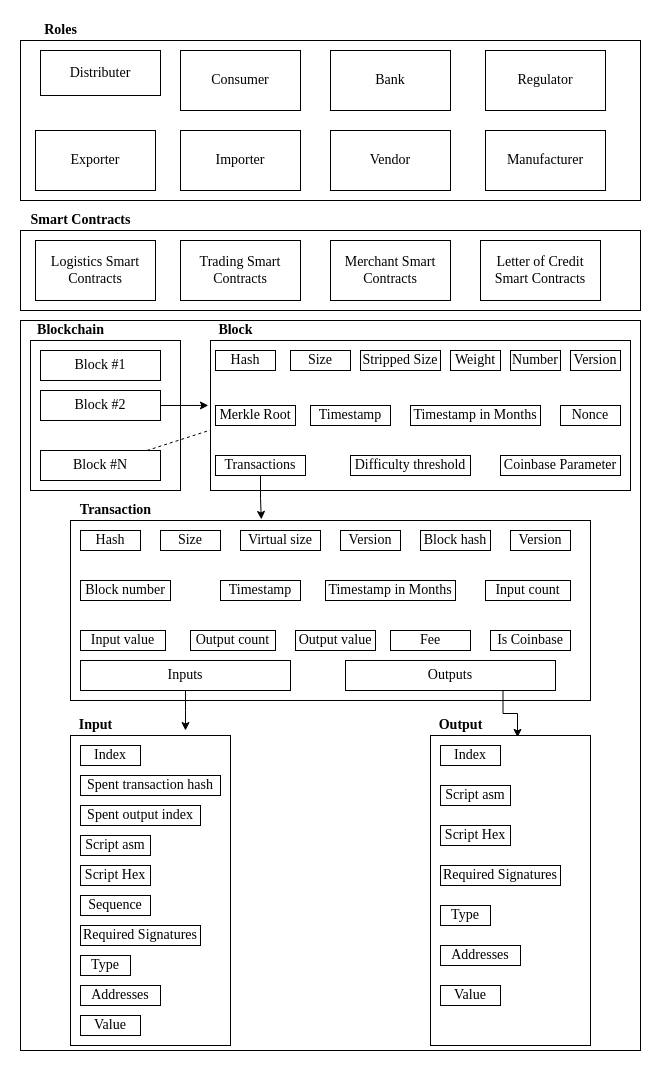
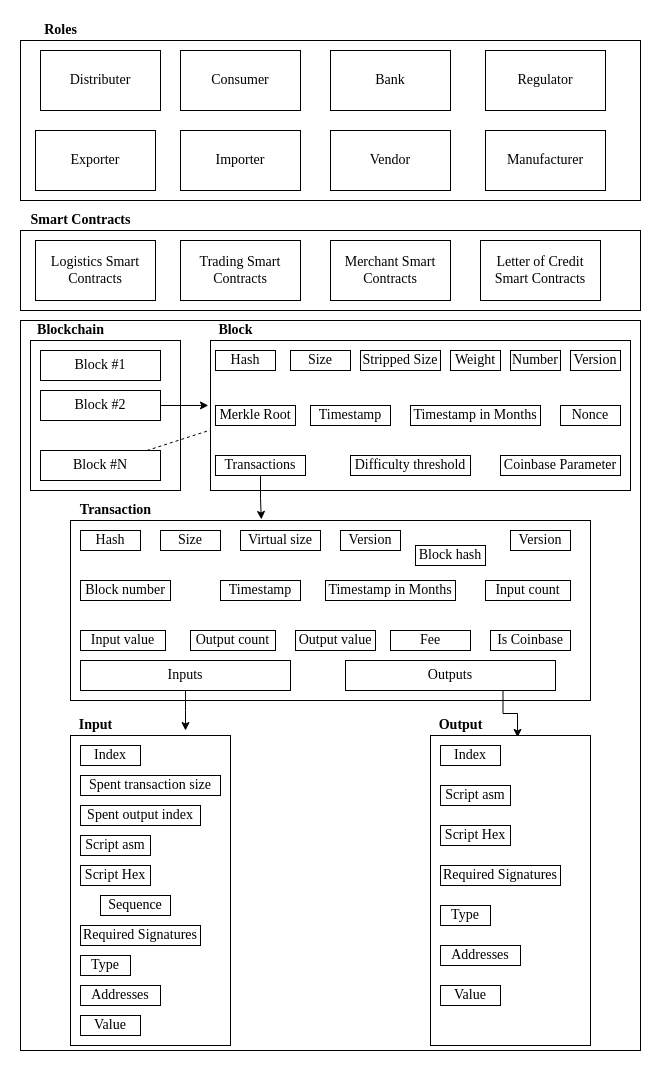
  <mxCell id="0" />
  <mxCell id="1" parent="0" />
  <mxCell id="2" value="" style="rounded=0;whiteSpace=wrap;html=1;fontFamily=Times New Roman;fontSize=14;" vertex="1" parent="1"><mxGeometry x="20" y="230" width="620" height="80" as="geometry" /></mxCell>
  <mxCell id="3" value="" style="rounded=0;whiteSpace=wrap;html=1;fontFamily=Times New Roman;fontSize=14;" vertex="1" parent="1"><mxGeometry x="20" y="320" width="620" height="730" as="geometry" /></mxCell>
  <mxCell id="4" value="" style="rounded=0;whiteSpace=wrap;html=1;fontFamily=Times New Roman;fontSize=14;" parent="1" vertex="1"><mxGeometry x="70" y="735" width="160" height="310" as="geometry" /></mxCell>
  <mxCell id="5" value="" style="whiteSpace=wrap;html=1;aspect=fixed;fontFamily=Times New Roman;fontSize=14;" parent="1" vertex="1"><mxGeometry x="30" y="340" width="150" height="150" as="geometry" /></mxCell>
  <mxCell id="6" value="Block #1" style="rounded=0;whiteSpace=wrap;html=1;fontFamily=Times New Roman;fontSize=14;" parent="1" vertex="1"><mxGeometry x="40" y="350" width="120" height="30" as="geometry" /></mxCell>
  <mxCell id="7" style="edgeStyle=orthogonalEdgeStyle;rounded=0;orthogonalLoop=1;jettySize=auto;html=1;exitX=1;exitY=0.5;exitDx=0;exitDy=0;entryX=-0.005;entryY=0.433;entryDx=0;entryDy=0;entryPerimeter=0;fontFamily=Times New Roman;fontSize=14;" parent="1" source="8" target="11" edge="1"><mxGeometry relative="1" as="geometry" /></mxCell>
  <mxCell id="8" value="Block #2" style="rounded=0;whiteSpace=wrap;html=1;fontFamily=Times New Roman;fontSize=14;" parent="1" vertex="1"><mxGeometry x="40" y="390" width="120" height="30" as="geometry" /></mxCell>
  <mxCell id="9" value="Block #N" style="rounded=0;whiteSpace=wrap;html=1;fontFamily=Times New Roman;fontSize=14;" parent="1" vertex="1"><mxGeometry x="40" y="450" width="120" height="30" as="geometry" /></mxCell>
  <mxCell id="10" value="" style="endArrow=none;dashed=1;html=1;fontFamily=Times New Roman;fontSize=14;" parent="1" source="9" target="18" edge="1"><mxGeometry width="50" height="50" relative="1" as="geometry"><mxPoint x="390" y="700" as="sourcePoint" /><mxPoint x="440" y="650" as="targetPoint" /></mxGeometry></mxCell>
  <mxCell id="11" value="" style="rounded=0;whiteSpace=wrap;html=1;fontFamily=Times New Roman;fontSize=14;" parent="1" vertex="1"><mxGeometry x="210" y="340" width="420" height="150" as="geometry" /></mxCell>
  <mxCell id="12" value="Hash" style="rounded=0;whiteSpace=wrap;html=1;fontFamily=Times New Roman;fontSize=14;" parent="1" vertex="1"><mxGeometry x="215" y="350" width="60" height="20" as="geometry" /></mxCell>
  <mxCell id="13" value="Size" style="rounded=0;whiteSpace=wrap;html=1;fontFamily=Times New Roman;fontSize=14;" parent="1" vertex="1"><mxGeometry x="290" y="350" width="60" height="20" as="geometry" /></mxCell>
  <mxCell id="14" value="Stripped Size" style="rounded=0;whiteSpace=wrap;html=1;fontFamily=Times New Roman;fontSize=14;" parent="1" vertex="1"><mxGeometry x="360" y="350" width="80" height="20" as="geometry" /></mxCell>
  <mxCell id="15" value="Weight" style="rounded=0;whiteSpace=wrap;html=1;fontFamily=Times New Roman;fontSize=14;" parent="1" vertex="1"><mxGeometry x="450" y="350" width="50" height="20" as="geometry" /></mxCell>
  <mxCell id="16" value="Number" style="rounded=0;whiteSpace=wrap;html=1;fontFamily=Times New Roman;fontSize=14;" parent="1" vertex="1"><mxGeometry x="510" y="350" width="50" height="20" as="geometry" /></mxCell>
  <mxCell id="17" value="Version" style="rounded=0;whiteSpace=wrap;html=1;fontFamily=Times New Roman;fontSize=14;" parent="1" vertex="1"><mxGeometry x="570" y="350" width="50" height="20" as="geometry" /></mxCell>
  <mxCell id="18" value="Merkle Root" style="rounded=0;whiteSpace=wrap;html=1;fontFamily=Times New Roman;fontSize=14;" parent="1" vertex="1"><mxGeometry x="215" y="405" width="80" height="20" as="geometry" /></mxCell>
  <mxCell id="19" value="Timestamp" style="rounded=0;whiteSpace=wrap;html=1;fontFamily=Times New Roman;fontSize=14;" parent="1" vertex="1"><mxGeometry x="310" y="405" width="80" height="20" as="geometry" /></mxCell>
  <mxCell id="20" value="Timestamp in Months" style="rounded=0;whiteSpace=wrap;html=1;fontFamily=Times New Roman;fontSize=14;" parent="1" vertex="1"><mxGeometry x="410" y="405" width="130" height="20" as="geometry" /></mxCell>
  <mxCell id="21" value="Nonce" style="rounded=0;whiteSpace=wrap;html=1;fontFamily=Times New Roman;fontSize=14;" parent="1" vertex="1"><mxGeometry x="560" y="405" width="60" height="20" as="geometry" /></mxCell>
  <mxCell id="22" value="Difficulty threshold" style="rounded=0;whiteSpace=wrap;html=1;fontFamily=Times New Roman;fontSize=14;" parent="1" vertex="1"><mxGeometry x="350" y="455" width="120" height="20" as="geometry" /></mxCell>
  <mxCell id="23" value="Coinbase Parameter" style="rounded=0;whiteSpace=wrap;html=1;fontFamily=Times New Roman;fontSize=14;" parent="1" vertex="1"><mxGeometry x="500" y="455" width="120" height="20" as="geometry" /></mxCell>
  <mxCell id="24" style="edgeStyle=orthogonalEdgeStyle;rounded=0;orthogonalLoop=1;jettySize=auto;html=1;exitX=0.5;exitY=1;exitDx=0;exitDy=0;entryX=0.367;entryY=-0.006;entryDx=0;entryDy=0;entryPerimeter=0;fontFamily=Times New Roman;fontSize=14;" parent="1" source="25" target="26" edge="1"><mxGeometry relative="1" as="geometry"><Array as="points"><mxPoint x="260" y="498" /></Array></mxGeometry></mxCell>
  <mxCell id="25" value="Transactions" style="rounded=0;whiteSpace=wrap;html=1;fontFamily=Times New Roman;fontSize=14;" parent="1" vertex="1"><mxGeometry x="215" y="455" width="90" height="20" as="geometry" /></mxCell>
  <mxCell id="26" value="" style="rounded=0;whiteSpace=wrap;html=1;fontFamily=Times New Roman;fontSize=14;" parent="1" vertex="1"><mxGeometry x="70" y="520" width="520" height="180" as="geometry" /></mxCell>
  <mxCell id="27" value="Hash" style="rounded=0;whiteSpace=wrap;html=1;fontFamily=Times New Roman;fontSize=14;" parent="1" vertex="1"><mxGeometry x="80" y="530" width="60" height="20" as="geometry" /></mxCell>
  <mxCell id="28" value="Size" style="rounded=0;whiteSpace=wrap;html=1;fontFamily=Times New Roman;fontSize=14;" parent="1" vertex="1"><mxGeometry x="160" y="530" width="60" height="20" as="geometry" /></mxCell>
  <mxCell id="29" value="Virtual size" style="rounded=0;whiteSpace=wrap;html=1;fontFamily=Times New Roman;fontSize=14;" parent="1" vertex="1"><mxGeometry x="240" y="530" width="80" height="20" as="geometry" /></mxCell>
  <mxCell id="30" value="Version" style="rounded=0;whiteSpace=wrap;html=1;fontFamily=Times New Roman;fontSize=14;" parent="1" vertex="1"><mxGeometry x="340" y="530" width="60" height="20" as="geometry" /></mxCell>
- <mxCell id="31" value="Block hash" style="rounded=0;whiteSpace=wrap;html=1;fontFamily=Times New Roman;fontSize=14;" parent="1" vertex="1"><mxGeometry x="420" y="530" width="70" height="20" as="geometry" /></mxCell>
+ <mxCell id="31" value="Block hash" style="rounded=0;whiteSpace=wrap;html=1;fontFamily=Times New Roman;fontSize=14;" parent="1" vertex="1"><mxGeometry x="415" y="545" width="70" height="20" as="geometry" /></mxCell>
  <mxCell id="32" value="Version" style="rounded=0;whiteSpace=wrap;html=1;fontFamily=Times New Roman;fontSize=14;" parent="1" vertex="1"><mxGeometry x="510" y="530" width="60" height="20" as="geometry" /></mxCell>
  <mxCell id="33" value="Block number" style="rounded=0;whiteSpace=wrap;html=1;fontFamily=Times New Roman;fontSize=14;" parent="1" vertex="1"><mxGeometry x="80" y="580" width="90" height="20" as="geometry" /></mxCell>
  <mxCell id="34" value="Timestamp" style="rounded=0;whiteSpace=wrap;html=1;fontFamily=Times New Roman;fontSize=14;" parent="1" vertex="1"><mxGeometry x="220" y="580" width="80" height="20" as="geometry" /></mxCell>
  <mxCell id="35" value="Timestamp in Months" style="rounded=0;whiteSpace=wrap;html=1;fontFamily=Times New Roman;fontSize=14;" parent="1" vertex="1"><mxGeometry x="325" y="580" width="130" height="20" as="geometry" /></mxCell>
  <mxCell id="36" value="Input count" style="rounded=0;whiteSpace=wrap;html=1;fontFamily=Times New Roman;fontSize=14;" parent="1" vertex="1"><mxGeometry x="485" y="580" width="85" height="20" as="geometry" /></mxCell>
  <mxCell id="37" value="Output count" style="rounded=0;whiteSpace=wrap;html=1;fontFamily=Times New Roman;fontSize=14;" parent="1" vertex="1"><mxGeometry x="190" y="630" width="85" height="20" as="geometry" /></mxCell>
  <mxCell id="38" value="Input value" style="rounded=0;whiteSpace=wrap;html=1;fontFamily=Times New Roman;fontSize=14;" parent="1" vertex="1"><mxGeometry x="80" y="630" width="85" height="20" as="geometry" /></mxCell>
  <mxCell id="39" value="Output value" style="rounded=0;whiteSpace=wrap;html=1;fontFamily=Times New Roman;fontSize=14;" parent="1" vertex="1"><mxGeometry x="295" y="630" width="80" height="20" as="geometry" /></mxCell>
  <mxCell id="40" value="Fee" style="rounded=0;whiteSpace=wrap;html=1;fontFamily=Times New Roman;fontSize=14;" parent="1" vertex="1"><mxGeometry x="390" y="630" width="80" height="20" as="geometry" /></mxCell>
  <mxCell id="41" value="Is Coinbase" style="rounded=0;whiteSpace=wrap;html=1;fontFamily=Times New Roman;fontSize=14;" parent="1" vertex="1"><mxGeometry x="490" y="630" width="80" height="20" as="geometry" /></mxCell>
  <mxCell id="42" style="edgeStyle=orthogonalEdgeStyle;rounded=0;orthogonalLoop=1;jettySize=auto;html=1;exitX=0.5;exitY=1;exitDx=0;exitDy=0;fontFamily=Times New Roman;fontSize=14;" parent="1" source="43" edge="1"><mxGeometry relative="1" as="geometry"><mxPoint x="185" y="730" as="targetPoint" /></mxGeometry></mxCell>
  <mxCell id="43" value="Inputs" style="rounded=0;whiteSpace=wrap;html=1;fontFamily=Times New Roman;fontSize=14;" parent="1" vertex="1"><mxGeometry x="80" y="660" width="210" height="30" as="geometry" /></mxCell>
  <mxCell id="44" style="edgeStyle=orthogonalEdgeStyle;rounded=0;orthogonalLoop=1;jettySize=auto;html=1;exitX=0.75;exitY=1;exitDx=0;exitDy=0;entryX=0.544;entryY=0.006;entryDx=0;entryDy=0;entryPerimeter=0;fontFamily=Times New Roman;fontSize=14;" parent="1" source="45" target="56" edge="1"><mxGeometry relative="1" as="geometry"><Array as="points"><mxPoint x="517" y="713" /></Array></mxGeometry></mxCell>
  <mxCell id="45" value="Outputs" style="rounded=0;whiteSpace=wrap;html=1;fontFamily=Times New Roman;fontSize=14;" parent="1" vertex="1"><mxGeometry x="345" y="660" width="210" height="30" as="geometry" /></mxCell>
  <mxCell id="46" value="Index" style="rounded=0;whiteSpace=wrap;html=1;fontFamily=Times New Roman;fontSize=14;" parent="1" vertex="1"><mxGeometry x="80" y="745" width="60" height="20" as="geometry" /></mxCell>
- <mxCell id="47" value="Spent transaction hash" style="rounded=0;whiteSpace=wrap;html=1;fontFamily=Times New Roman;fontSize=14;" parent="1" vertex="1"><mxGeometry x="80" y="775" width="140" height="20" as="geometry" /></mxCell>
+ <mxCell id="47" value="Spent transaction size" style="rounded=0;whiteSpace=wrap;html=1;fontFamily=Times New Roman;fontSize=14;" parent="1" vertex="1"><mxGeometry x="80" y="775" width="140" height="20" as="geometry" /></mxCell>
  <mxCell id="48" value="Spent output index" style="rounded=0;whiteSpace=wrap;html=1;fontFamily=Times New Roman;fontSize=14;" parent="1" vertex="1"><mxGeometry x="80" y="805" width="120" height="20" as="geometry" /></mxCell>
  <mxCell id="49" value="Script asm" style="rounded=0;whiteSpace=wrap;html=1;fontFamily=Times New Roman;fontSize=14;" parent="1" vertex="1"><mxGeometry x="80" y="835" width="70" height="20" as="geometry" /></mxCell>
  <mxCell id="50" value="Script Hex" style="rounded=0;whiteSpace=wrap;html=1;fontFamily=Times New Roman;fontSize=14;" parent="1" vertex="1"><mxGeometry x="80" y="865" width="70" height="20" as="geometry" /></mxCell>
- <mxCell id="51" value="Sequence" style="rounded=0;whiteSpace=wrap;html=1;fontFamily=Times New Roman;fontSize=14;" parent="1" vertex="1"><mxGeometry x="80" y="895" width="70" height="20" as="geometry" /></mxCell>
+ <mxCell id="51" value="Sequence" style="rounded=0;whiteSpace=wrap;html=1;fontFamily=Times New Roman;fontSize=14;" parent="1" vertex="1"><mxGeometry x="100" y="895" width="70" height="20" as="geometry" /></mxCell>
  <mxCell id="52" value="Required Signatures" style="rounded=0;whiteSpace=wrap;html=1;fontFamily=Times New Roman;fontSize=14;" parent="1" vertex="1"><mxGeometry x="80" y="925" width="120" height="20" as="geometry" /></mxCell>
  <mxCell id="53" value="Type" style="rounded=0;whiteSpace=wrap;html=1;fontFamily=Times New Roman;fontSize=14;" parent="1" vertex="1"><mxGeometry x="80" y="955" width="50" height="20" as="geometry" /></mxCell>
  <mxCell id="54" value="Addresses" style="rounded=0;whiteSpace=wrap;html=1;fontFamily=Times New Roman;fontSize=14;" parent="1" vertex="1"><mxGeometry x="80" y="985" width="80" height="20" as="geometry" /></mxCell>
  <mxCell id="55" value="Value" style="rounded=0;whiteSpace=wrap;html=1;fontFamily=Times New Roman;fontSize=14;" parent="1" vertex="1"><mxGeometry x="80" y="1015" width="60" height="20" as="geometry" /></mxCell>
  <mxCell id="56" value="" style="rounded=0;whiteSpace=wrap;html=1;fontFamily=Times New Roman;fontSize=14;" parent="1" vertex="1"><mxGeometry x="430" y="735" width="160" height="310" as="geometry" /></mxCell>
  <mxCell id="57" value="Index" style="rounded=0;whiteSpace=wrap;html=1;fontFamily=Times New Roman;fontSize=14;" parent="1" vertex="1"><mxGeometry x="440" y="745" width="60" height="20" as="geometry" /></mxCell>
  <mxCell id="58" value="Script asm" style="rounded=0;whiteSpace=wrap;html=1;fontFamily=Times New Roman;fontSize=14;" parent="1" vertex="1"><mxGeometry x="440" y="785" width="70" height="20" as="geometry" /></mxCell>
  <mxCell id="59" value="Script Hex" style="rounded=0;whiteSpace=wrap;html=1;fontFamily=Times New Roman;fontSize=14;" parent="1" vertex="1"><mxGeometry x="440" y="825" width="70" height="20" as="geometry" /></mxCell>
  <mxCell id="60" value="Required Signatures" style="rounded=0;whiteSpace=wrap;html=1;fontFamily=Times New Roman;fontSize=14;" parent="1" vertex="1"><mxGeometry x="440" y="865" width="120" height="20" as="geometry" /></mxCell>
  <mxCell id="61" value="Type" style="rounded=0;whiteSpace=wrap;html=1;fontFamily=Times New Roman;fontSize=14;" parent="1" vertex="1"><mxGeometry x="440" y="905" width="50" height="20" as="geometry" /></mxCell>
  <mxCell id="62" value="Addresses" style="rounded=0;whiteSpace=wrap;html=1;fontFamily=Times New Roman;fontSize=14;" parent="1" vertex="1"><mxGeometry x="440" y="945" width="80" height="20" as="geometry" /></mxCell>
  <mxCell id="63" value="Value" style="rounded=0;whiteSpace=wrap;html=1;fontFamily=Times New Roman;fontSize=14;" parent="1" vertex="1"><mxGeometry x="440" y="985" width="60" height="20" as="geometry" /></mxCell>
  <mxCell id="64" value="&lt;b style=&quot;font-size: 14px;&quot;&gt;Blockchain&lt;/b&gt;" style="text;html=1;align=center;verticalAlign=middle;resizable=0;points=[];autosize=1;fontSize=14;fontFamily=Times New Roman;" parent="1" vertex="1"><mxGeometry x="30" y="320" width="80" height="20" as="geometry" /></mxCell>
  <mxCell id="65" value="&lt;b style=&quot;font-size: 14px;&quot;&gt;Block&lt;/b&gt;" style="text;html=1;align=center;verticalAlign=middle;resizable=0;points=[];autosize=1;fontSize=14;fontFamily=Times New Roman;" parent="1" vertex="1"><mxGeometry x="210" y="320" width="50" height="20" as="geometry" /></mxCell>
  <mxCell id="66" value="&lt;b style=&quot;font-size: 14px;&quot;&gt;Transaction&lt;/b&gt;" style="text;html=1;align=center;verticalAlign=middle;resizable=0;points=[];autosize=1;fontSize=14;fontFamily=Times New Roman;" parent="1" vertex="1"><mxGeometry x="70" y="500" width="90" height="20" as="geometry" /></mxCell>
  <mxCell id="67" value="&lt;b style=&quot;font-size: 14px;&quot;&gt;Input&lt;/b&gt;" style="text;html=1;align=center;verticalAlign=middle;resizable=0;points=[];autosize=1;fontSize=14;fontFamily=Times New Roman;" parent="1" vertex="1"><mxGeometry x="70" y="715" width="50" height="20" as="geometry" /></mxCell>
  <mxCell id="68" value="&lt;b style=&quot;font-size: 14px;&quot;&gt;Output&lt;/b&gt;" style="text;html=1;align=center;verticalAlign=middle;resizable=0;points=[];autosize=1;fontSize=14;fontFamily=Times New Roman;" parent="1" vertex="1"><mxGeometry x="430" y="715" width="60" height="20" as="geometry" /></mxCell>
  <mxCell id="69" value="Logistics Smart Contracts" style="rounded=0;whiteSpace=wrap;html=1;fontFamily=Times New Roman;fontSize=14;" vertex="1" parent="1"><mxGeometry x="35" y="240" width="120" height="60" as="geometry" /></mxCell>
  <mxCell id="70" value="Trading Smart Contracts" style="rounded=0;whiteSpace=wrap;html=1;fontFamily=Times New Roman;fontSize=14;" vertex="1" parent="1"><mxGeometry x="180" y="240" width="120" height="60" as="geometry" /></mxCell>
  <mxCell id="71" value="Merchant Smart Contracts" style="rounded=0;whiteSpace=wrap;html=1;fontFamily=Times New Roman;fontSize=14;" vertex="1" parent="1"><mxGeometry x="330" y="240" width="120" height="60" as="geometry" /></mxCell>
  <mxCell id="72" value="Letter of Credit Smart Contracts" style="rounded=0;whiteSpace=wrap;html=1;fontFamily=Times New Roman;fontSize=14;" vertex="1" parent="1"><mxGeometry x="480" y="240" width="120" height="60" as="geometry" /></mxCell>
  <mxCell id="73" value="" style="rounded=0;whiteSpace=wrap;html=1;fontFamily=Times New Roman;fontSize=14;" vertex="1" parent="1"><mxGeometry x="20" y="40" width="620" height="160" as="geometry" /></mxCell>
  <mxCell id="74" value="&lt;b style=&quot;font-size: 14px;&quot;&gt;Smart Contracts&lt;/b&gt;" style="text;html=1;align=center;verticalAlign=middle;resizable=0;points=[];autosize=1;fontFamily=Times New Roman;fontSize=14;" vertex="1" parent="1"><mxGeometry x="25" y="210" width="110" height="20" as="geometry" /></mxCell>
  <mxCell id="75" value="&lt;b style=&quot;font-size: 14px;&quot;&gt;Roles&lt;/b&gt;" style="text;html=1;align=center;verticalAlign=middle;resizable=0;points=[];autosize=1;fontFamily=Times New Roman;fontSize=14;" vertex="1" parent="1"><mxGeometry x="35" y="20" width="50" height="20" as="geometry" /></mxCell>
  <mxCell id="76" value="Exporter" style="rounded=0;whiteSpace=wrap;html=1;fontFamily=Times New Roman;fontSize=14;" vertex="1" parent="1"><mxGeometry x="35" y="130" width="120" height="60" as="geometry" /></mxCell>
  <mxCell id="77" value="Importer" style="rounded=0;whiteSpace=wrap;html=1;fontFamily=Times New Roman;fontSize=14;" vertex="1" parent="1"><mxGeometry x="180" y="130" width="120" height="60" as="geometry" /></mxCell>
  <mxCell id="78" value="Vendor" style="rounded=0;whiteSpace=wrap;html=1;fontFamily=Times New Roman;fontSize=14;" vertex="1" parent="1"><mxGeometry x="330" y="130" width="120" height="60" as="geometry" /></mxCell>
  <mxCell id="79" value="Manufacturer" style="rounded=0;whiteSpace=wrap;html=1;fontFamily=Times New Roman;fontSize=14;" vertex="1" parent="1"><mxGeometry x="485" y="130" width="120" height="60" as="geometry" /></mxCell>
- <mxCell id="80" value="Distributer" style="rounded=0;whiteSpace=wrap;html=1;fontFamily=Times New Roman;fontSize=14;" vertex="1" parent="1"><mxGeometry x="40" y="50" width="120" height="45" as="geometry" /></mxCell>
+ <mxCell id="80" value="Distributer" style="rounded=0;whiteSpace=wrap;html=1;fontFamily=Times New Roman;fontSize=14;" vertex="1" parent="1"><mxGeometry x="40" y="50" width="120" height="60" as="geometry" /></mxCell>
  <mxCell id="81" value="Consumer" style="rounded=0;whiteSpace=wrap;html=1;fontFamily=Times New Roman;fontSize=14;" vertex="1" parent="1"><mxGeometry x="180" y="50" width="120" height="60" as="geometry" /></mxCell>
  <mxCell id="82" value="Bank" style="rounded=0;whiteSpace=wrap;html=1;fontFamily=Times New Roman;fontSize=14;" vertex="1" parent="1"><mxGeometry x="330" y="50" width="120" height="60" as="geometry" /></mxCell>
  <mxCell id="83" value="Regulator" style="rounded=0;whiteSpace=wrap;html=1;fontFamily=Times New Roman;fontSize=14;" vertex="1" parent="1"><mxGeometry x="485" y="50" width="120" height="60" as="geometry" /></mxCell>
